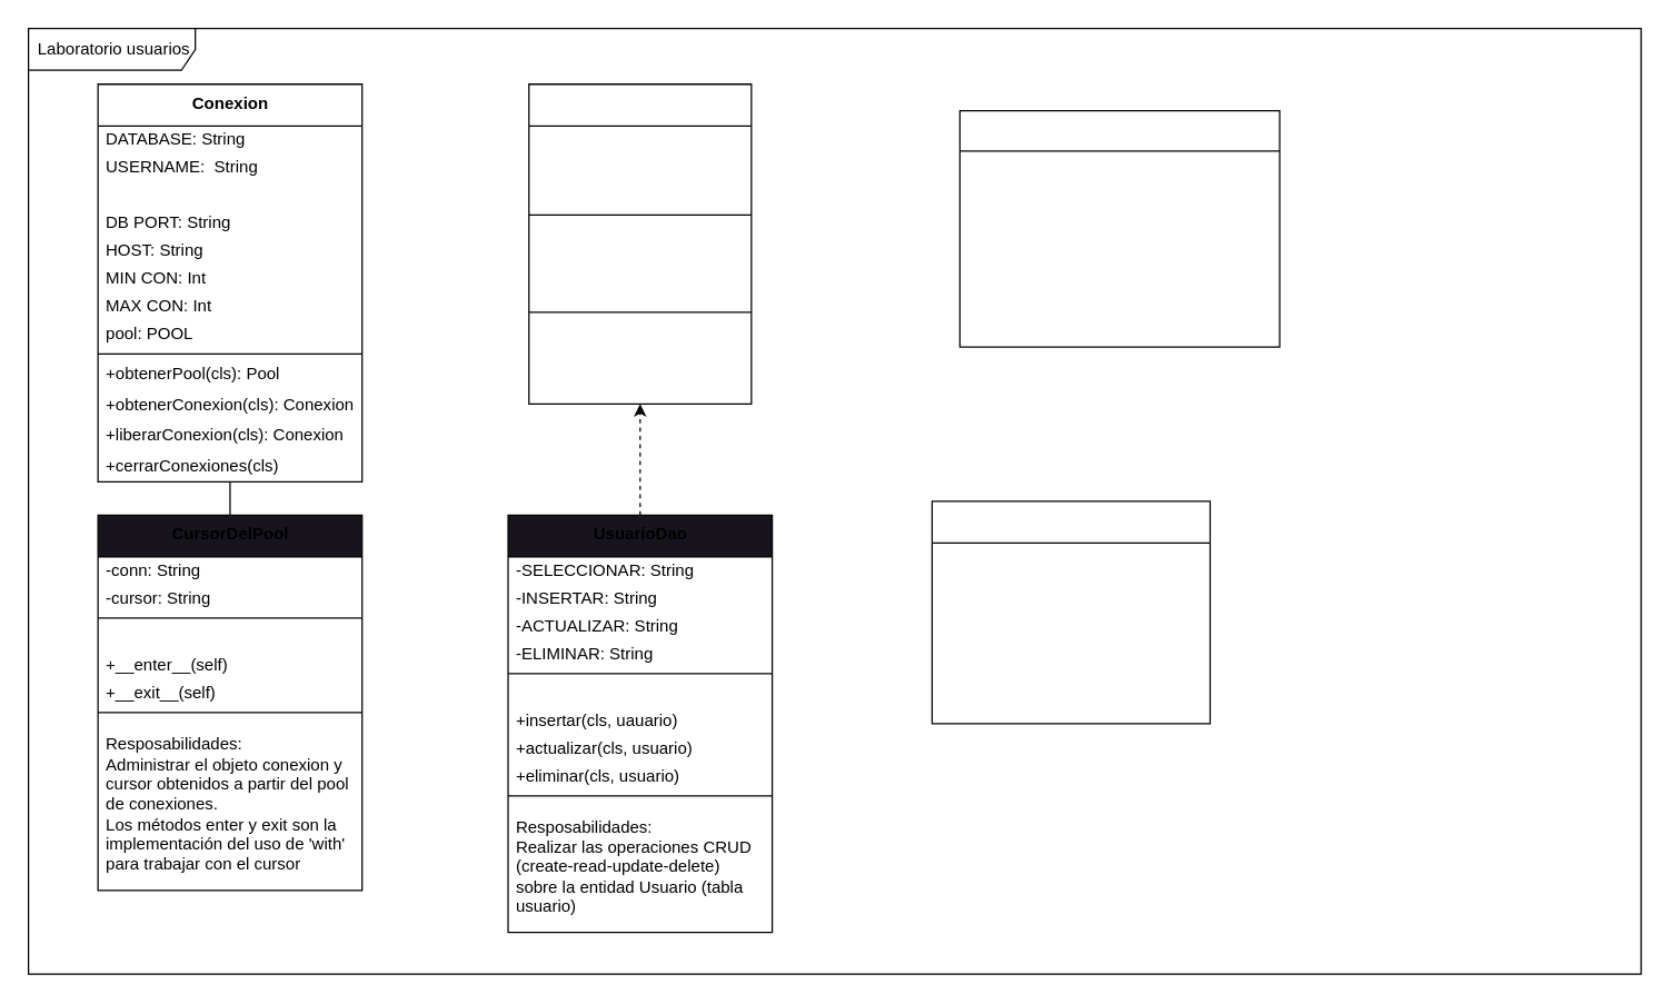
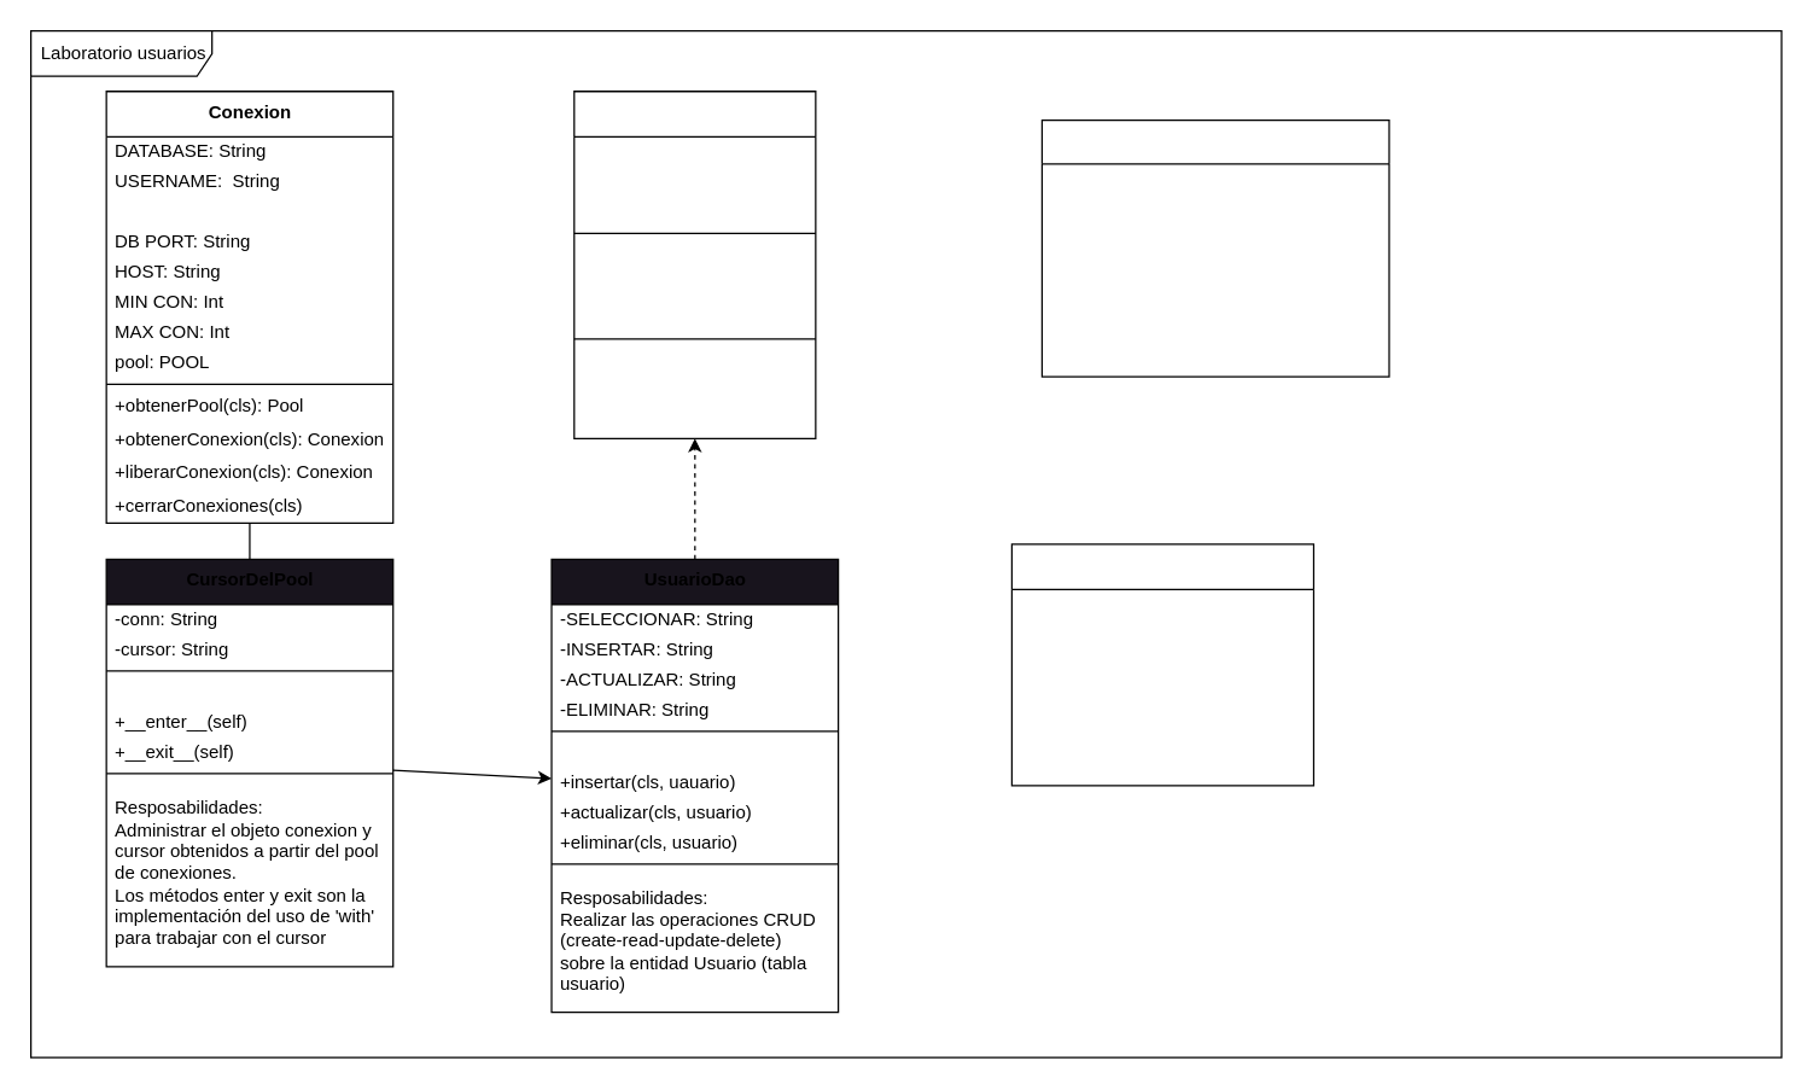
  <mxCell id="0" />
  <mxCell id="1" parent="0" />
  <mxCell id="2" value="Laboratorio usuarios" style="shape=umlFrame;whiteSpace=wrap;html=1;width=120;height=30;boundedLbl=1;verticalAlign=middle;align=left;spacingLeft=5;" vertex="1" parent="1"><mxGeometry x="20" width="1160" height="680" as="geometry" y="20" /></mxCell>
  <mxCell id="3" value="" style="edgeStyle=none;html=1;fontSize=13;fontColor=#FFFFFF;endArrow=none;" edge="1" parent="1" source="4" target="19"><mxGeometry relative="1" as="geometry" /></mxCell>
  <mxCell id="4" value="&lt;b&gt;Conexion&lt;/b&gt;" style="swimlane;fontStyle=0;align=center;verticalAlign=top;childLayout=stackLayout;horizontal=1;startSize=30;horizontalStack=0;resizeParent=1;resizeParentMax=0;resizeLast=0;collapsible=0;marginBottom=0;html=1;" vertex="1" parent="1"><mxGeometry x="70" y="60" width="190" height="286" as="geometry" /></mxCell>
  <mxCell id="5" value="DATABASE: String" style="text;html=1;strokeColor=none;fillColor=none;align=left;verticalAlign=middle;spacingLeft=4;spacingRight=4;overflow=hidden;rotatable=0;points=[[0,0.5],[1,0.5]];portConstraint=eastwest;" vertex="1" parent="4"><mxGeometry y="30" width="190" height="20" as="geometry" /></mxCell>
  <mxCell id="6" value="USERNAME:&amp;nbsp; String" style="text;html=1;strokeColor=none;fillColor=none;align=left;verticalAlign=middle;spacingLeft=4;spacingRight=4;overflow=hidden;rotatable=0;points=[[0,0.5],[1,0.5]];portConstraint=eastwest;" vertex="1" parent="4"><mxGeometry y="50" width="190" height="20" as="geometry" /></mxCell>
  <mxCell id="7" value="PASSWORD: String" style="text;html=1;strokeColor=none;fillColor=none;align=left;verticalAlign=middle;spacingLeft=4;spacingRight=4;overflow=hidden;rotatable=0;points=[[0,0.5],[1,0.5]];portConstraint=eastwest;fontColor=#FFFFFF;" vertex="1" parent="4"><mxGeometry y="70" width="190" height="20" as="geometry" /></mxCell>
  <mxCell id="8" value="DB PORT: String" style="text;html=1;strokeColor=none;fillColor=none;align=left;verticalAlign=middle;spacingLeft=4;spacingRight=4;overflow=hidden;rotatable=0;points=[[0,0.5],[1,0.5]];portConstraint=eastwest;" vertex="1" parent="4"><mxGeometry y="90" width="190" height="20" as="geometry" /></mxCell>
  <mxCell id="9" value="HOST: String" style="text;html=1;strokeColor=none;fillColor=none;align=left;verticalAlign=middle;spacingLeft=4;spacingRight=4;overflow=hidden;rotatable=0;points=[[0,0.5],[1,0.5]];portConstraint=eastwest;" vertex="1" parent="4"><mxGeometry y="110" width="190" height="20" as="geometry" /></mxCell>
  <mxCell id="10" value="MIN CON: Int" style="text;html=1;strokeColor=none;fillColor=none;align=left;verticalAlign=middle;spacingLeft=4;spacingRight=4;overflow=hidden;rotatable=0;points=[[0,0.5],[1,0.5]];portConstraint=eastwest;" vertex="1" parent="4"><mxGeometry y="130" width="190" height="20" as="geometry" /></mxCell>
  <mxCell id="11" value="MAX CON: Int&lt;span style=&quot;white-space: pre;&quot;&gt;&#09;&lt;/span&gt;" style="text;html=1;strokeColor=none;fillColor=none;align=left;verticalAlign=middle;spacingLeft=4;spacingRight=4;overflow=hidden;rotatable=0;points=[[0,0.5],[1,0.5]];portConstraint=eastwest;" vertex="1" parent="4"><mxGeometry y="150" width="190" height="20" as="geometry" /></mxCell>
  <mxCell id="12" value="pool: POOL" style="text;html=1;strokeColor=none;fillColor=none;align=left;verticalAlign=middle;spacingLeft=4;spacingRight=4;overflow=hidden;rotatable=0;points=[[0,0.5],[1,0.5]];portConstraint=eastwest;" vertex="1" parent="4"><mxGeometry y="170" width="190" height="20" as="geometry" /></mxCell>
  <mxCell id="13" value="" style="line;strokeWidth=1;fillColor=none;align=left;verticalAlign=middle;spacingTop=-1;spacingLeft=3;spacingRight=3;rotatable=0;labelPosition=right;points=[];portConstraint=eastwest;" vertex="1" parent="4"><mxGeometry y="190" width="190" height="8" as="geometry" /></mxCell>
  <mxCell id="14" value="+obtenerPool(cls): Pool" style="text;html=1;strokeColor=none;fillColor=none;align=left;verticalAlign=middle;spacingLeft=4;spacingRight=4;overflow=hidden;rotatable=0;points=[[0,0.5],[1,0.5]];portConstraint=eastwest;" vertex="1" parent="4"><mxGeometry y="198" width="190" height="22" as="geometry" /></mxCell>
  <mxCell id="15" value="+obtenerConexion(cls): Conexion" style="text;html=1;strokeColor=none;fillColor=none;align=left;verticalAlign=middle;spacingLeft=4;spacingRight=4;overflow=hidden;rotatable=0;points=[[0,0.5],[1,0.5]];portConstraint=eastwest;" vertex="1" parent="4"><mxGeometry y="220" width="190" height="22" as="geometry" /></mxCell>
  <mxCell id="16" value="+liberarConexion(cls): Conexion" style="text;html=1;strokeColor=none;fillColor=none;align=left;verticalAlign=middle;spacingLeft=4;spacingRight=4;overflow=hidden;rotatable=0;points=[[0,0.5],[1,0.5]];portConstraint=eastwest;" vertex="1" parent="4"><mxGeometry y="242" width="190" height="22" as="geometry" /></mxCell>
  <mxCell id="17" value="+cerrarConexiones(cls)" style="text;html=1;strokeColor=none;fillColor=none;align=left;verticalAlign=middle;spacingLeft=4;spacingRight=4;overflow=hidden;rotatable=0;points=[[0,0.5],[1,0.5]];portConstraint=eastwest;" vertex="1" parent="4"><mxGeometry y="264" width="190" height="22" as="geometry" /></mxCell>
+ <mxCell id="18" value="" style="edgeStyle=none;html=1;fontSize=13;fontColor=#FFFFFF;" edge="1" parent="1" source="19" target="38"><mxGeometry relative="1" as="geometry" /></mxCell>
  <mxCell id="19" value="&lt;b&gt;CursorDelPool&lt;/b&gt;" style="swimlane;fontStyle=0;align=center;verticalAlign=top;childLayout=stackLayout;horizontal=1;startSize=30;horizontalStack=0;resizeParent=1;resizeParentMax=0;resizeLast=0;collapsible=0;marginBottom=0;html=1;fillColor=rgb(24, 20, 29);" vertex="1" parent="1"><mxGeometry x="70" y="370" width="190" height="270" as="geometry" /></mxCell>
  <mxCell id="20" value="-conn: String" style="text;html=1;strokeColor=none;fillColor=none;align=left;verticalAlign=middle;spacingLeft=4;spacingRight=4;overflow=hidden;rotatable=0;points=[[0,0.5],[1,0.5]];portConstraint=eastwest;" vertex="1" parent="19"><mxGeometry y="30" width="190" height="20" as="geometry" /></mxCell>
  <mxCell id="21" value="-cursor: String" style="text;html=1;strokeColor=none;fillColor=none;align=left;verticalAlign=middle;spacingLeft=4;spacingRight=4;overflow=hidden;rotatable=0;points=[[0,0.5],[1,0.5]];portConstraint=eastwest;" vertex="1" parent="19"><mxGeometry y="50" width="190" height="20" as="geometry" /></mxCell>
  <mxCell id="22" value="" style="line;strokeWidth=1;fillColor=none;align=left;verticalAlign=middle;spacingTop=-1;spacingLeft=3;spacingRight=3;rotatable=0;labelPosition=right;points=[];portConstraint=eastwest;" vertex="1" parent="19"><mxGeometry y="70" width="190" height="8" as="geometry" /></mxCell>
  <mxCell id="23" value="+__init__(self)" style="text;html=1;strokeColor=none;fillColor=none;align=left;verticalAlign=middle;spacingLeft=4;spacingRight=4;overflow=hidden;rotatable=0;points=[[0,0.5],[1,0.5]];portConstraint=eastwest;fontColor=#FFFFFF;" vertex="1" parent="19"><mxGeometry y="78" width="190" height="20" as="geometry" /></mxCell>
  <mxCell id="24" value="+__enter__(self)" style="text;html=1;strokeColor=none;fillColor=none;align=left;verticalAlign=middle;spacingLeft=4;spacingRight=4;overflow=hidden;rotatable=0;points=[[0,0.5],[1,0.5]];portConstraint=eastwest;" vertex="1" parent="19"><mxGeometry y="98" width="190" height="20" as="geometry" /></mxCell>
  <mxCell id="25" value="+__exit__(self)" style="text;html=1;strokeColor=none;fillColor=none;align=left;verticalAlign=middle;spacingLeft=4;spacingRight=4;overflow=hidden;rotatable=0;points=[[0,0.5],[1,0.5]];portConstraint=eastwest;" vertex="1" parent="19"><mxGeometry y="118" width="190" height="20" as="geometry" /></mxCell>
  <mxCell id="26" value="" style="line;strokeWidth=1;fillColor=none;align=left;verticalAlign=middle;spacingTop=-1;spacingLeft=3;spacingRight=3;rotatable=0;labelPosition=right;points=[];portConstraint=eastwest;" vertex="1" parent="19"><mxGeometry y="138" width="190" height="8" as="geometry" /></mxCell>
  <mxCell id="27" value="Resposabilidades:&amp;nbsp;&lt;br&gt;Administrar el objeto conexion y&amp;nbsp;&lt;br&gt;cursor obtenidos a partir del pool&lt;br&gt;de conexiones.&lt;br&gt;Los métodos enter y exit son la&amp;nbsp;&lt;br&gt;implementación del uso de 'with'&lt;br&gt;para trabajar con el cursor" style="text;html=1;strokeColor=none;fillColor=none;align=left;verticalAlign=middle;spacingLeft=4;spacingRight=4;overflow=hidden;rotatable=0;points=[[0,0.5],[1,0.5]];portConstraint=eastwest;" vertex="1" parent="19"><mxGeometry y="146" width="190" height="124" as="geometry" /></mxCell>
  <mxCell id="28" value="Ususario" style="swimlane;fontStyle=0;align=center;verticalAlign=top;childLayout=stackLayout;horizontal=1;startSize=30;horizontalStack=0;resizeParent=1;resizeParentMax=0;resizeLast=0;collapsible=0;marginBottom=0;html=1;fontSize=13;fontColor=#FFFFFF;" vertex="1" parent="1"><mxGeometry x="380" y="60" width="160" height="230" as="geometry" /></mxCell>
  <mxCell id="29" value="-id_usurario: Int" style="text;html=1;strokeColor=none;fillColor=none;align=left;verticalAlign=middle;spacingLeft=4;spacingRight=4;overflow=hidden;rotatable=0;points=[[0,0.5],[1,0.5]];portConstraint=eastwest;fontSize=13;fontColor=#FFFFFF;" vertex="1" parent="28"><mxGeometry y="30" width="160" height="20" as="geometry" /></mxCell>
  <mxCell id="30" value="-username: String" style="text;html=1;strokeColor=none;fillColor=none;align=left;verticalAlign=middle;spacingLeft=4;spacingRight=4;overflow=hidden;rotatable=0;points=[[0,0.5],[1,0.5]];portConstraint=eastwest;fontSize=13;fontColor=#FFFFFF;" vertex="1" parent="28"><mxGeometry y="50" width="160" height="20" as="geometry" /></mxCell>
  <mxCell id="31" value="-password: String" style="text;html=1;strokeColor=none;fillColor=none;align=left;verticalAlign=middle;spacingLeft=4;spacingRight=4;overflow=hidden;rotatable=0;points=[[0,0.5],[1,0.5]];portConstraint=eastwest;fontSize=13;fontColor=#FFFFFF;" vertex="1" parent="28"><mxGeometry y="70" width="160" height="20" as="geometry" /></mxCell>
  <mxCell id="32" value="" style="line;strokeWidth=1;fillColor=none;align=left;verticalAlign=middle;spacingTop=-1;spacingLeft=3;spacingRight=3;rotatable=0;labelPosition=right;points=[];portConstraint=eastwest;fontSize=13;fontColor=#FFFFFF;" vertex="1" parent="28"><mxGeometry y="90" width="160" height="8" as="geometry" /></mxCell>
  <mxCell id="33" value="+__str__(): String" style="text;html=1;strokeColor=none;fillColor=none;align=left;verticalAlign=middle;spacingLeft=4;spacingRight=4;overflow=hidden;rotatable=0;points=[[0,0.5],[1,0.5]];portConstraint=eastwest;fontSize=13;fontColor=#FFFFFF;" vertex="1" parent="28"><mxGeometry y="98" width="160" height="20" as="geometry" /></mxCell>
  <mxCell id="34" value="+metodo Get/Set de&amp;nbsp;&lt;br&gt;cada atributo" style="text;html=1;strokeColor=none;fillColor=none;align=left;verticalAlign=middle;spacingLeft=4;spacingRight=4;overflow=hidden;rotatable=0;points=[[0,0.5],[1,0.5]];portConstraint=eastwest;fontSize=13;fontColor=#FFFFFF;" vertex="1" parent="28"><mxGeometry y="118" width="160" height="42" as="geometry" /></mxCell>
  <mxCell id="35" value="" style="line;strokeWidth=1;fillColor=none;align=left;verticalAlign=middle;spacingTop=-1;spacingLeft=3;spacingRight=3;rotatable=0;labelPosition=right;points=[];portConstraint=eastwest;fontSize=13;fontColor=#FFFFFF;" vertex="1" parent="28"><mxGeometry y="160" width="160" height="8" as="geometry" /></mxCell>
  <mxCell id="36" value="Responsabilidades:&lt;br&gt;Crea objetos de entidad&lt;br&gt;Usuario" style="text;html=1;strokeColor=none;fillColor=none;align=left;verticalAlign=middle;spacingLeft=4;spacingRight=4;overflow=hidden;rotatable=0;points=[[0,0.5],[1,0.5]];portConstraint=eastwest;fontSize=13;fontColor=#FFFFFF;" vertex="1" parent="28"><mxGeometry y="168" width="160" height="62" as="geometry" /></mxCell>
  <mxCell id="37" style="edgeStyle=none;html=1;fontSize=13;fontColor=#FFFFFF;dashed=1;" edge="1" parent="1" source="38" target="36"><mxGeometry relative="1" as="geometry" /></mxCell>
  <mxCell id="38" value="&lt;b&gt;UsuarioDao&lt;/b&gt;" style="swimlane;fontStyle=0;align=center;verticalAlign=top;childLayout=stackLayout;horizontal=1;startSize=30;horizontalStack=0;resizeParent=1;resizeParentMax=0;resizeLast=0;collapsible=0;marginBottom=0;html=1;fillColor=rgb(24, 20, 29);" vertex="1" parent="1"><mxGeometry x="365" y="370" width="190" height="300" as="geometry" /></mxCell>
  <mxCell id="39" value="-SELECCIONAR: String" style="text;html=1;strokeColor=none;fillColor=none;align=left;verticalAlign=middle;spacingLeft=4;spacingRight=4;overflow=hidden;rotatable=0;points=[[0,0.5],[1,0.5]];portConstraint=eastwest;" vertex="1" parent="38"><mxGeometry y="30" width="190" height="20" as="geometry" /></mxCell>
  <mxCell id="40" value="-INSERTAR: String" style="text;html=1;strokeColor=none;fillColor=none;align=left;verticalAlign=middle;spacingLeft=4;spacingRight=4;overflow=hidden;rotatable=0;points=[[0,0.5],[1,0.5]];portConstraint=eastwest;" vertex="1" parent="38"><mxGeometry y="50" width="190" height="20" as="geometry" /></mxCell>
  <mxCell id="41" value="-ACTUALIZAR: String" style="text;html=1;strokeColor=none;fillColor=none;align=left;verticalAlign=middle;spacingLeft=4;spacingRight=4;overflow=hidden;rotatable=0;points=[[0,0.5],[1,0.5]];portConstraint=eastwest;" vertex="1" parent="38"><mxGeometry y="70" width="190" height="20" as="geometry" /></mxCell>
  <mxCell id="42" value="-ELIMINAR: String" style="text;html=1;strokeColor=none;fillColor=none;align=left;verticalAlign=middle;spacingLeft=4;spacingRight=4;overflow=hidden;rotatable=0;points=[[0,0.5],[1,0.5]];portConstraint=eastwest;" vertex="1" parent="38"><mxGeometry y="90" width="190" height="20" as="geometry" /></mxCell>
  <mxCell id="43" value="" style="line;strokeWidth=1;fillColor=none;align=left;verticalAlign=middle;spacingTop=-1;spacingLeft=3;spacingRight=3;rotatable=0;labelPosition=right;points=[];portConstraint=eastwest;" vertex="1" parent="38"><mxGeometry y="110" width="190" height="8" as="geometry" /></mxCell>
  <mxCell id="44" value="+seleccionar(cls): List&amp;lt;Usuario&amp;gt;" style="text;html=1;strokeColor=none;fillColor=none;align=left;verticalAlign=middle;spacingLeft=4;spacingRight=4;overflow=hidden;rotatable=0;points=[[0,0.5],[1,0.5]];portConstraint=eastwest;fontColor=#FFFFFF;" vertex="1" parent="38"><mxGeometry y="118" width="190" height="20" as="geometry" /></mxCell>
  <mxCell id="45" value="+insertar(cls, uauario)" style="text;html=1;strokeColor=none;fillColor=none;align=left;verticalAlign=middle;spacingLeft=4;spacingRight=4;overflow=hidden;rotatable=0;points=[[0,0.5],[1,0.5]];portConstraint=eastwest;" vertex="1" parent="38"><mxGeometry y="138" width="190" height="20" as="geometry" /></mxCell>
  <mxCell id="46" value="+actualizar(cls, usuario)" style="text;html=1;strokeColor=none;fillColor=none;align=left;verticalAlign=middle;spacingLeft=4;spacingRight=4;overflow=hidden;rotatable=0;points=[[0,0.5],[1,0.5]];portConstraint=eastwest;" vertex="1" parent="38"><mxGeometry y="158" width="190" height="20" as="geometry" /></mxCell>
  <mxCell id="47" value="+eliminar(cls, usuario)" style="text;html=1;strokeColor=none;fillColor=none;align=left;verticalAlign=middle;spacingLeft=4;spacingRight=4;overflow=hidden;rotatable=0;points=[[0,0.5],[1,0.5]];portConstraint=eastwest;" vertex="1" parent="38"><mxGeometry y="178" width="190" height="20" as="geometry" /></mxCell>
  <mxCell id="48" value="" style="line;strokeWidth=1;fillColor=none;align=left;verticalAlign=middle;spacingTop=-1;spacingLeft=3;spacingRight=3;rotatable=0;labelPosition=right;points=[];portConstraint=eastwest;" vertex="1" parent="38"><mxGeometry y="198" width="190" height="8" as="geometry" /></mxCell>
  <mxCell id="49" value="Resposabilidades:&amp;nbsp;&lt;br&gt;Realizar las operaciones CRUD&lt;br&gt;(create-read-update-delete)&lt;br&gt;sobre la entidad Usuario (tabla &lt;br&gt;usuario)" style="text;html=1;strokeColor=none;fillColor=none;align=left;verticalAlign=middle;spacingLeft=4;spacingRight=4;overflow=hidden;rotatable=0;points=[[0,0.5],[1,0.5]];portConstraint=eastwest;" vertex="1" parent="38"><mxGeometry y="206" width="190" height="94" as="geometry" /></mxCell>
  <mxCell id="50" value="MenuAppUsuario" style="swimlane;fontStyle=1;align=center;verticalAlign=middle;childLayout=stackLayout;horizontal=1;startSize=29;horizontalStack=0;resizeParent=1;resizeParentMax=0;resizeLast=0;collapsible=0;marginBottom=0;html=1;fontSize=13;fontColor=#FFFFFF;" vertex="1" parent="1"><mxGeometry x="690" y="79" width="230" height="170" as="geometry" /></mxCell>
  <mxCell id="51" value="Responsabilidades:" style="text;html=1;strokeColor=none;fillColor=none;align=left;verticalAlign=middle;spacingLeft=4;spacingRight=4;overflow=hidden;rotatable=0;points=[[0,0.5],[1,0.5]];portConstraint=eastwest;fontSize=13;fontColor=#FFFFFF;" vertex="1" parent="50"><mxGeometry y="29" width="230" height="25" as="geometry" /></mxCell>
  <mxCell id="52" value="- Contiene un menu con 5 opciones:&lt;br&gt;1) Listar usuarios&lt;br&gt;2) Agregar usuario&lt;br&gt;3) Actualizar usuario&lt;br&gt;4) Eliminar usuario&lt;br&gt;5) Salir" style="text;html=1;strokeColor=none;fillColor=none;align=left;verticalAlign=middle;spacingLeft=4;spacingRight=4;overflow=hidden;rotatable=0;points=[[0,0.5],[1,0.5]];portConstraint=eastwest;fontSize=13;fontColor=#FFFFFF;" vertex="1" parent="50"><mxGeometry y="54" width="230" height="116" as="geometry" /></mxCell>
  <mxCell id="53" value="logger_base" style="swimlane;fontStyle=0;align=center;verticalAlign=top;childLayout=stackLayout;horizontal=1;startSize=30;horizontalStack=0;resizeParent=1;resizeParentMax=0;resizeLast=0;collapsible=0;marginBottom=0;html=1;fontSize=13;fontColor=#FFFFFF;" vertex="1" parent="1"><mxGeometry x="670" y="360" width="200" height="160" as="geometry" /></mxCell>
  <mxCell id="54" value="Responsabilidades:&lt;br&gt;- Configuración de logging para&amp;nbsp;&lt;br&gt;toda la aplicacion" style="text;html=1;strokeColor=none;fillColor=none;align=left;verticalAlign=middle;spacingLeft=4;spacingRight=4;overflow=hidden;rotatable=0;points=[[0,0.5],[1,0.5]];portConstraint=eastwest;fontSize=13;fontColor=#FFFFFF;" vertex="1" parent="1"><mxGeometry x="670" y="420" width="200" height="60" as="geometry" /></mxCell>
